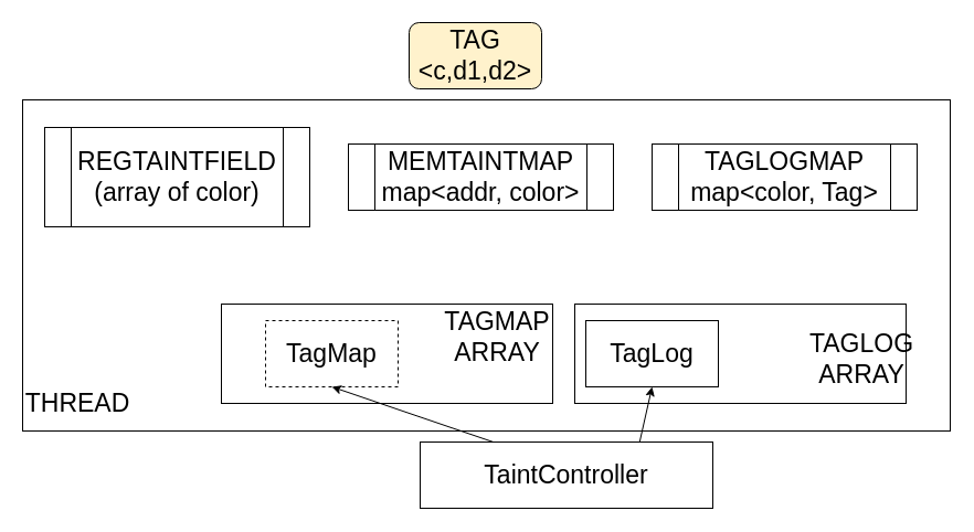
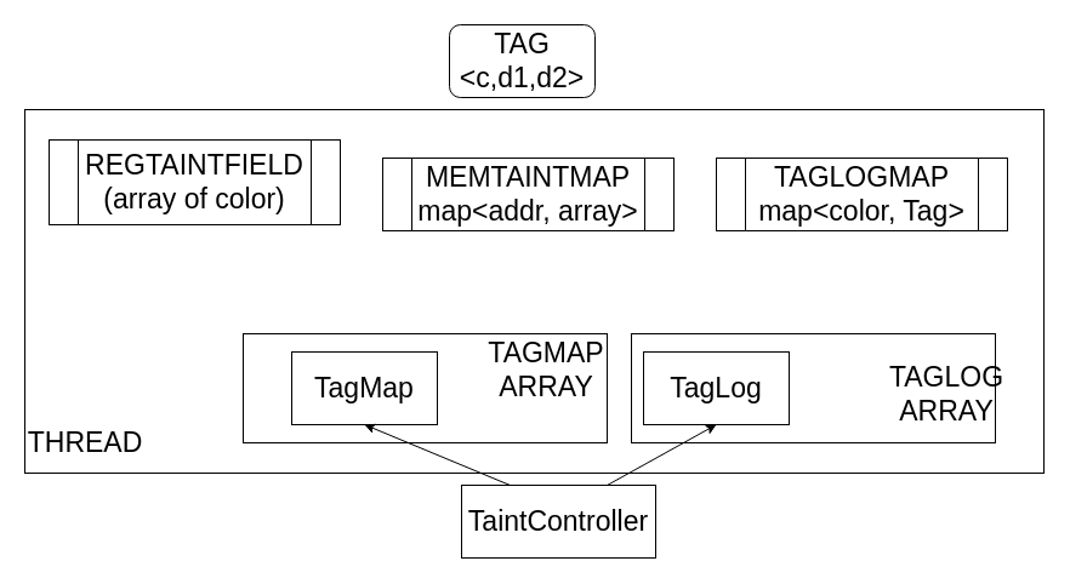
  <mxCell id="0" />
  <mxCell id="1" parent="0" />
  <mxCell id="2" value="" style="rounded=0;whiteSpace=wrap;html=1;fontSize=23;" vertex="1" parent="1"><mxGeometry x="20" y="90" width="840" height="300" as="geometry" /></mxCell>
  <mxCell id="3" value="" style="rounded=0;whiteSpace=wrap;html=1;fontSize=23;" vertex="1" parent="1"><mxGeometry x="520" y="275" width="300" height="90" as="geometry" /></mxCell>
  <mxCell id="4" value="" style="rounded=0;whiteSpace=wrap;html=1;fontSize=23;" vertex="1" parent="1"><mxGeometry x="200" y="275" width="300" height="90" as="geometry" /></mxCell>
- <mxCell id="5" value="MEMTAINTMAP&lt;br&gt;map&amp;lt;addr, color&amp;gt;" style="shape=process;whiteSpace=wrap;html=1;backgroundOutline=1;fontSize=23;" vertex="1" parent="1"><mxGeometry x="315" y="130" width="240" height="60" as="geometry" /></mxCell>
+ <mxCell id="5" value="MEMTAINTMAP&lt;br&gt;map&amp;lt;addr, array&amp;gt;" style="shape=process;whiteSpace=wrap;html=1;backgroundOutline=1;fontSize=23;" vertex="1" parent="1"><mxGeometry x="315" y="130" width="240" height="60" as="geometry" /></mxCell>
  <mxCell id="6" value="TAGLOGMAP&lt;br&gt;map&amp;lt;color, Tag&amp;gt;" style="shape=process;whiteSpace=wrap;html=1;backgroundOutline=1;fontSize=23;" vertex="1" parent="1"><mxGeometry x="590" y="130" width="240" height="60" as="geometry" /></mxCell>
- <mxCell id="7" value="TAG&lt;br&gt;&amp;lt;c,d1,d2&amp;gt;" style="rounded=1;whiteSpace=wrap;html=1;fontSize=23;fillColor=#fff2cc;" vertex="1" parent="1"><mxGeometry x="370" y="20" width="120" height="60" as="geometry" /></mxCell>
- <mxCell id="8" value="TagMap" style="rounded=0;whiteSpace=wrap;html=1;fontSize=23;dashed=1;" vertex="1" parent="1"><mxGeometry x="240" y="290" width="120" height="60" as="geometry" /></mxCell>
- <mxCell id="9" value="&lt;div&gt;&lt;br&gt;&lt;/div&gt;&lt;div&gt;REGTAINTFIELD&lt;/div&gt;&lt;div&gt;(array of color)&lt;/div&gt;&lt;div&gt;&lt;br&gt;&lt;/div&gt;" style="shape=process;whiteSpace=wrap;html=1;backgroundOutline=1;fontSize=23;" vertex="1" parent="1"><mxGeometry x="40" y="115" width="240" height="90" as="geometry" /></mxCell>
+ <mxCell id="7" value="TAG&lt;br&gt;&amp;lt;c,d1,d2&amp;gt;" style="rounded=1;whiteSpace=wrap;html=1;fontSize=23;" vertex="1" parent="1"><mxGeometry x="370" y="20" width="120" height="60" as="geometry" /></mxCell>
+ <mxCell id="8" value="TagMap" style="rounded=0;whiteSpace=wrap;html=1;fontSize=23;" vertex="1" parent="1"><mxGeometry x="240" y="290" width="120" height="60" as="geometry" /></mxCell>
+ <mxCell id="9" value="&lt;div&gt;&lt;br&gt;&lt;/div&gt;&lt;div&gt;REGTAINTFIELD&lt;/div&gt;&lt;div&gt;(array of color)&lt;/div&gt;&lt;div&gt;&lt;br&gt;&lt;/div&gt;" style="shape=process;whiteSpace=wrap;html=1;backgroundOutline=1;fontSize=23;" vertex="1" parent="1"><mxGeometry x="40" y="115" width="240" height="70" as="geometry" /></mxCell>
  <mxCell id="10" value="TagLog" style="rounded=0;whiteSpace=wrap;html=1;fontSize=23;" vertex="1" parent="1"><mxGeometry x="530" y="290" width="120" height="60" as="geometry" /></mxCell>
  <mxCell id="11" style="edgeStyle=none;rounded=0;orthogonalLoop=1;jettySize=auto;html=1;exitX=0.25;exitY=0;exitDx=0;exitDy=0;entryX=0.5;entryY=1;entryDx=0;entryDy=0;fontSize=23;" edge="1" parent="1" source="13" target="8"><mxGeometry relative="1" as="geometry" /></mxCell>
  <mxCell id="12" style="edgeStyle=none;rounded=0;orthogonalLoop=1;jettySize=auto;html=1;exitX=0.75;exitY=0;exitDx=0;exitDy=0;entryX=0.5;entryY=1;entryDx=0;entryDy=0;fontSize=23;" edge="1" parent="1" source="13" target="10"><mxGeometry relative="1" as="geometry" /></mxCell>
- <mxCell id="13" value="TaintController" style="rounded=0;whiteSpace=wrap;html=1;fontSize=23;" vertex="1" parent="1"><mxGeometry x="380" y="400" width="265" height="60" as="geometry" /></mxCell>
+ <mxCell id="13" value="TaintController" style="rounded=0;whiteSpace=wrap;html=1;fontSize=23;" vertex="1" parent="1"><mxGeometry x="380" y="400" width="160" height="60" as="geometry" /></mxCell>
  <mxCell id="14" value="TAGMAP&lt;br&gt;ARRAY" style="text;html=1;strokeColor=none;fillColor=none;align=center;verticalAlign=middle;whiteSpace=wrap;rounded=0;fontSize=23;" vertex="1" parent="1"><mxGeometry x="420" y="290" width="60" height="30" as="geometry" /></mxCell>
  <mxCell id="15" value="TAGLOG&lt;br&gt;ARRAY" style="text;html=1;strokeColor=none;fillColor=none;align=center;verticalAlign=middle;whiteSpace=wrap;rounded=0;fontSize=23;" vertex="1" parent="1"><mxGeometry x="750" y="310" width="60" height="30" as="geometry" /></mxCell>
  <mxCell id="16" value="THREAD" style="text;html=1;strokeColor=none;fillColor=none;align=center;verticalAlign=middle;whiteSpace=wrap;rounded=0;fontSize=23;" vertex="1" parent="1"><mxGeometry x="40" y="350" width="60" height="30" as="geometry" /></mxCell>
